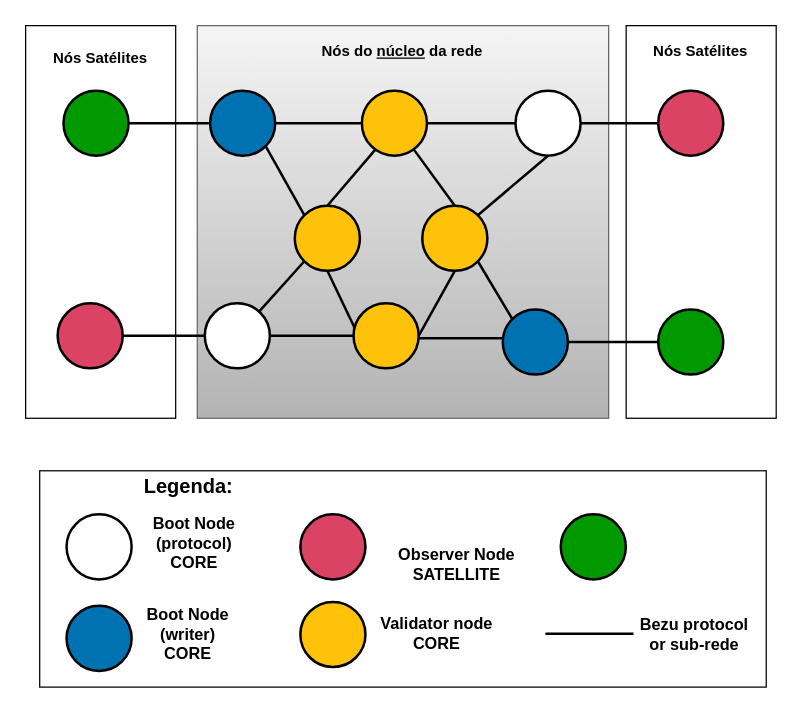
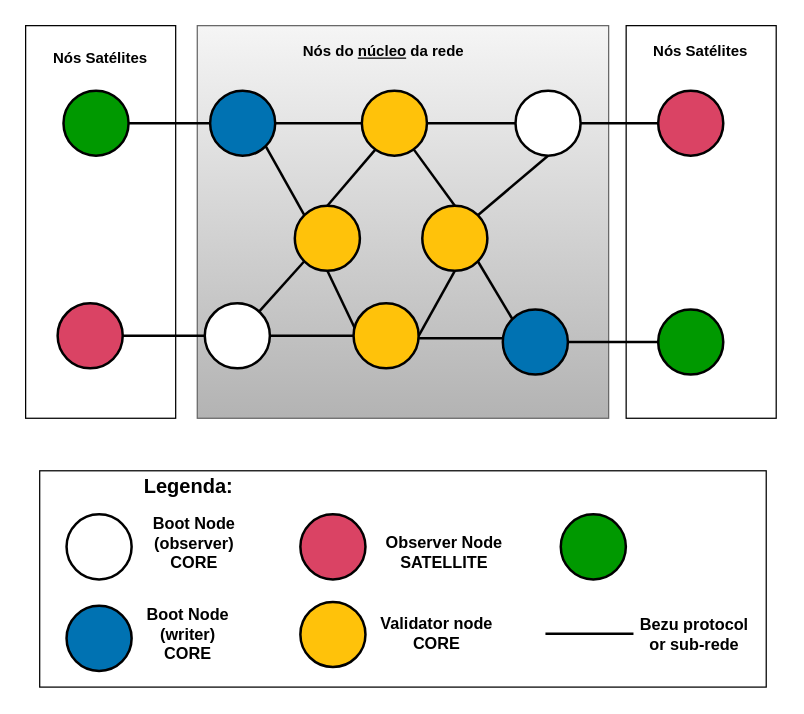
  <mxCell id="0" />
  <mxCell id="1" parent="0" />
  <mxCell id="2" value="" style="rounded=0;whiteSpace=wrap;html=1;" parent="1" vertex="1"><mxGeometry x="500.27" y="20" width="120" height="314" as="geometry" /></mxCell>
  <mxCell id="3" value="" style="rounded=0;whiteSpace=wrap;html=1;" parent="1" vertex="1"><mxGeometry x="20" y="20" width="120" height="314" as="geometry" /></mxCell>
  <mxCell id="4" value="" style="rounded=0;whiteSpace=wrap;html=1;fillColor=#f5f5f5;gradientColor=#b3b3b3;strokeColor=#666666;" parent="1" vertex="1"><mxGeometry x="157.27" y="20" width="329" height="314" as="geometry" /></mxCell>
  <mxCell id="5" value="" style="rounded=0;whiteSpace=wrap;html=1;strokeWidth=1;align=left;container=0;" parent="1" vertex="1"><mxGeometry x="31.25" y="376" width="581.04" height="173" as="geometry" /></mxCell>
  <mxCell id="6" value="" style="ellipse;whiteSpace=wrap;html=1;aspect=fixed;strokeWidth=2;fillColor=#009900;container=0;" parent="1" vertex="1"><mxGeometry x="447.97" y="410.82" width="52.05" height="52.05" as="geometry" /></mxCell>
  <mxCell id="7" value="" style="ellipse;whiteSpace=wrap;html=1;aspect=fixed;strokeWidth=2;fillColor=#FFFFFF;container=0;" parent="1" vertex="1"><mxGeometry x="52.72" y="410.82" width="52.05" height="52.05" as="geometry" /></mxCell>
  <mxCell id="8" value="" style="ellipse;whiteSpace=wrap;html=1;aspect=fixed;strokeWidth=2;fillColor=#FFC20A;container=0;" parent="1" vertex="1"><mxGeometry x="239.72" y="480.9" width="52.05" height="52.05" as="geometry" /></mxCell>
  <mxCell id="9" value="&lt;b style=&quot;font-size: 13px&quot;&gt;&lt;font style=&quot;font-size: 13px&quot;&gt;Validator node&lt;br&gt;CORE&lt;br style=&quot;font-size: 13px&quot;&gt;&lt;/font&gt;&lt;/b&gt;" style="text;html=1;strokeColor=none;fillColor=none;align=center;verticalAlign=middle;whiteSpace=wrap;rounded=0;container=0;fontSize=13;" parent="1" vertex="1"><mxGeometry x="291.74" y="497.942" width="114.4" height="17.059" as="geometry" /></mxCell>
- <mxCell id="10" value="&lt;font&gt;&lt;font style=&quot;font-weight: bold ; font-size: 13px&quot;&gt;Boot Node (protocol)&lt;br&gt;CORE&lt;br&gt;&lt;/font&gt;&lt;br&gt;&lt;/font&gt;" style="text;html=1;strokeColor=none;fillColor=none;align=center;verticalAlign=middle;whiteSpace=wrap;rounded=0;container=0;" parent="1" vertex="1"><mxGeometry x="97.64" y="432.626" width="114.4" height="17.059" as="geometry" /></mxCell>
- <mxCell id="11" value="&lt;b style=&quot;font-size: 13px&quot;&gt;&lt;font style=&quot;font-size: 13px&quot;&gt;Observer Node&lt;br&gt;SATELLITE&lt;br style=&quot;font-size: 13px&quot;&gt;&lt;/font&gt;&lt;/b&gt;" style="text;html=1;strokeColor=none;fillColor=none;align=center;verticalAlign=middle;whiteSpace=wrap;rounded=0;container=0;fontSize=13;" parent="1" vertex="1"><mxGeometry x="316.85" y="442.63" width="96" height="17.06" as="geometry" /></mxCell>
+ <mxCell id="10" value="&lt;font&gt;&lt;font style=&quot;font-weight: bold ; font-size: 13px&quot;&gt;Boot Node (observer)&lt;br&gt;CORE&lt;br&gt;&lt;/font&gt;&lt;br&gt;&lt;/font&gt;" style="text;html=1;strokeColor=none;fillColor=none;align=center;verticalAlign=middle;whiteSpace=wrap;rounded=0;container=0;" parent="1" vertex="1"><mxGeometry x="97.64" y="432.626" width="114.4" height="17.059" as="geometry" /></mxCell>
+ <mxCell id="11" value="&lt;b style=&quot;font-size: 13px&quot;&gt;&lt;font style=&quot;font-size: 13px&quot;&gt;Observer Node&lt;br&gt;SATELLITE&lt;br style=&quot;font-size: 13px&quot;&gt;&lt;/font&gt;&lt;/b&gt;" style="text;html=1;strokeColor=none;fillColor=none;align=center;verticalAlign=middle;whiteSpace=wrap;rounded=0;container=0;fontSize=13;" parent="1" vertex="1"><mxGeometry x="306.85" y="432.63" width="96" height="17.06" as="geometry" /></mxCell>
  <mxCell id="12" value="" style="endArrow=none;html=1;jumpSize=6;strokeWidth=2;rounded=0;endFill=0;" parent="1" edge="1"><mxGeometry x="-3001.48" y="-18091.3" width="50" height="50" as="geometry"><mxPoint x="435.72" y="506.429" as="sourcePoint" /><mxPoint x="506.12" y="506.429" as="targetPoint" /></mxGeometry></mxCell>
  <mxCell id="13" value="&lt;b style=&quot;&quot;&gt;&lt;font style=&quot;font-size: 16px;&quot;&gt;Legenda:&amp;nbsp;&amp;nbsp;&lt;/font&gt;&lt;/b&gt;" style="text;html=1;strokeColor=none;fillColor=none;align=center;verticalAlign=middle;whiteSpace=wrap;rounded=0;container=0;fontSize=11;" parent="1" vertex="1"><mxGeometry x="101.29" y="380" width="107.89" height="15.18" as="geometry" /></mxCell>
  <mxCell id="14" value="&lt;b style=&quot;font-size: 13px;&quot;&gt;&lt;font style=&quot;font-size: 13px;&quot;&gt;Bezu protocol or sub-rede&lt;br style=&quot;font-size: 13px;&quot;&gt;&lt;/font&gt;&lt;/b&gt;" style="text;html=1;strokeColor=none;fillColor=none;align=center;verticalAlign=middle;whiteSpace=wrap;rounded=0;container=0;fontSize=13;" parent="1" vertex="1"><mxGeometry x="508.65" y="498.4" width="92.14" height="17.06" as="geometry" /></mxCell>
  <mxCell id="15" value="" style="ellipse;whiteSpace=wrap;html=1;aspect=fixed;strokeWidth=2;fillColor=#DA4364;container=0;" parent="1" vertex="1"><mxGeometry x="239.72" y="410.82" width="52.05" height="52.05" as="geometry" /></mxCell>
  <mxCell id="16" value="" style="ellipse;whiteSpace=wrap;html=1;aspect=fixed;strokeWidth=2;fillColor=#0072B2;container=0;" parent="1" vertex="1"><mxGeometry x="52.72" y="484" width="52.05" height="52.05" as="geometry" /></mxCell>
  <mxCell id="17" value="&lt;span style=&quot;font-size: 13px&quot;&gt;&lt;b style=&quot;font-size: 13px&quot;&gt;Boot Node (writer)&lt;br&gt;CORE&lt;br style=&quot;font-size: 13px&quot;&gt;&lt;/b&gt;&lt;/span&gt;" style="text;html=1;strokeColor=none;fillColor=none;align=center;verticalAlign=middle;whiteSpace=wrap;rounded=0;container=0;fontSize=13;" parent="1" vertex="1"><mxGeometry x="101.04" y="497.99" width="98.45" height="17.06" as="geometry" /></mxCell>
  <mxCell id="18" style="rounded=0;orthogonalLoop=1;jettySize=auto;html=1;entryX=0.5;entryY=0;entryDx=0;entryDy=0;endArrow=none;endFill=0;strokeWidth=2;" parent="1" source="19" target="21" edge="1"><mxGeometry relative="1" as="geometry" /></mxCell>
  <mxCell id="19" value="" style="ellipse;whiteSpace=wrap;html=1;aspect=fixed;strokeWidth=2;fillColor=#FFC20A;container=0;" parent="1" vertex="1"><mxGeometry x="288.9" y="72" width="52.05" height="52.05" as="geometry" /></mxCell>
  <mxCell id="20" value="" style="ellipse;whiteSpace=wrap;html=1;aspect=fixed;strokeWidth=2;fillColor=#FFC20A;container=0;" parent="1" vertex="1"><mxGeometry x="235.27" y="164" width="52.05" height="52.05" as="geometry" /></mxCell>
  <mxCell id="21" value="" style="ellipse;whiteSpace=wrap;html=1;aspect=fixed;strokeWidth=2;fillColor=#FFC20A;container=0;" parent="1" vertex="1"><mxGeometry x="337.22" y="164" width="52.05" height="52.05" as="geometry" /></mxCell>
  <mxCell id="22" value="" style="ellipse;whiteSpace=wrap;html=1;aspect=fixed;strokeWidth=2;fillColor=#FFC20A;container=0;" parent="1" vertex="1"><mxGeometry x="282.27" y="242" width="52.05" height="52.05" as="geometry" /></mxCell>
  <mxCell id="23" style="rounded=0;orthogonalLoop=1;jettySize=auto;html=1;entryX=1;entryY=0.5;entryDx=0;entryDy=0;endArrow=none;endFill=0;strokeWidth=2;exitX=0.5;exitY=1;exitDx=0;exitDy=0;" parent="1" source="21" target="22" edge="1"><mxGeometry relative="1" as="geometry"><mxPoint x="376.63" y="236" as="sourcePoint" /><mxPoint x="401.63" y="273" as="targetPoint" /></mxGeometry></mxCell>
  <mxCell id="24" style="rounded=0;orthogonalLoop=1;jettySize=auto;html=1;entryX=0.019;entryY=0.384;entryDx=0;entryDy=0;endArrow=none;endFill=0;strokeWidth=2;exitX=0.5;exitY=1;exitDx=0;exitDy=0;entryPerimeter=0;" parent="1" source="20" target="22" edge="1"><mxGeometry relative="1" as="geometry"><mxPoint x="259.27" y="241.03" as="sourcePoint" /><mxPoint x="230.27" y="291.03" as="targetPoint" /></mxGeometry></mxCell>
  <mxCell id="25" style="rounded=0;orthogonalLoop=1;jettySize=auto;html=1;endArrow=none;endFill=0;strokeWidth=2;exitX=0.21;exitY=0.903;exitDx=0;exitDy=0;exitPerimeter=0;entryX=0.5;entryY=0;entryDx=0;entryDy=0;" parent="1" source="19" target="20" edge="1"><mxGeometry relative="1" as="geometry"><mxPoint x="243.27" y="114" as="sourcePoint" /><mxPoint x="298.27" y="162" as="targetPoint" /></mxGeometry></mxCell>
  <mxCell id="26" value="" style="ellipse;whiteSpace=wrap;html=1;aspect=fixed;strokeWidth=2;fillColor=#0072B2;container=0;" parent="1" vertex="1"><mxGeometry x="167.54" y="72" width="52.05" height="52.05" as="geometry" /></mxCell>
  <mxCell id="27" style="rounded=0;orthogonalLoop=1;jettySize=auto;html=1;entryX=0;entryY=0.5;entryDx=0;entryDy=0;endArrow=none;endFill=0;strokeWidth=2;exitX=1;exitY=0.5;exitDx=0;exitDy=0;" parent="1" source="26" target="19" edge="1"><mxGeometry relative="1" as="geometry"><mxPoint x="382.87" y="114" as="sourcePoint" /><mxPoint x="414.87" y="150" as="targetPoint" /></mxGeometry></mxCell>
  <mxCell id="28" style="edgeStyle=orthogonalEdgeStyle;rounded=0;orthogonalLoop=1;jettySize=auto;html=1;startArrow=none;startFill=0;strokeWidth=2;endArrow=none;endFill=0;" parent="1" source="29" target="26" edge="1"><mxGeometry relative="1" as="geometry" /></mxCell>
  <mxCell id="29" value="" style="ellipse;whiteSpace=wrap;html=1;aspect=fixed;strokeWidth=2;fillColor=#009900;container=0;" parent="1" vertex="1"><mxGeometry x="50.27" y="72" width="52.05" height="52.05" as="geometry" /></mxCell>
  <mxCell id="30" style="rounded=0;orthogonalLoop=1;jettySize=auto;html=1;entryX=0;entryY=1;entryDx=0;entryDy=0;endArrow=none;endFill=0;strokeWidth=2;" parent="1" source="31" target="20" edge="1"><mxGeometry relative="1" as="geometry" /></mxCell>
  <mxCell id="31" value="" style="ellipse;whiteSpace=wrap;html=1;aspect=fixed;strokeWidth=2;fillColor=#FFFFFF;container=0;" parent="1" vertex="1"><mxGeometry x="163.27" y="242" width="52.05" height="52.05" as="geometry" /></mxCell>
  <mxCell id="32" style="edgeStyle=orthogonalEdgeStyle;rounded=0;orthogonalLoop=1;jettySize=auto;html=1;entryX=0;entryY=0.5;entryDx=0;entryDy=0;endArrow=none;endFill=0;strokeWidth=2;" parent="1" source="33" target="31" edge="1"><mxGeometry relative="1" as="geometry" /></mxCell>
  <mxCell id="33" value="" style="ellipse;whiteSpace=wrap;html=1;aspect=fixed;strokeWidth=2;fillColor=#DA4364;container=0;" parent="1" vertex="1"><mxGeometry x="45.59" y="242" width="52.05" height="52.05" as="geometry" /></mxCell>
  <mxCell id="34" style="rounded=0;orthogonalLoop=1;jettySize=auto;html=1;entryX=0;entryY=0;entryDx=0;entryDy=0;endArrow=none;endFill=0;strokeWidth=2;exitX=1;exitY=1;exitDx=0;exitDy=0;" parent="1" source="26" target="20" edge="1"><mxGeometry relative="1" as="geometry"><mxPoint x="193.15" y="102" as="sourcePoint" /><mxPoint x="265.15" y="132" as="targetPoint" /></mxGeometry></mxCell>
  <mxCell id="35" style="rounded=0;orthogonalLoop=1;jettySize=auto;html=1;endArrow=none;endFill=0;strokeWidth=2;entryX=0;entryY=0.5;entryDx=0;entryDy=0;" parent="1" source="31" target="22" edge="1"><mxGeometry relative="1" as="geometry"><mxPoint x="225.27" y="323" as="sourcePoint" /><mxPoint x="262.27" y="282" as="targetPoint" /></mxGeometry></mxCell>
  <mxCell id="36" value="" style="ellipse;whiteSpace=wrap;html=1;aspect=fixed;strokeWidth=2;fillColor=#0072B2;container=0;" parent="1" vertex="1"><mxGeometry x="401.63" y="247" width="52.05" height="52.05" as="geometry" /></mxCell>
  <mxCell id="37" style="edgeStyle=orthogonalEdgeStyle;rounded=0;orthogonalLoop=1;jettySize=auto;html=1;startArrow=none;startFill=0;strokeWidth=2;endArrow=none;endFill=0;" parent="1" source="38" target="36" edge="1"><mxGeometry relative="1" as="geometry" /></mxCell>
  <mxCell id="38" value="" style="ellipse;whiteSpace=wrap;html=1;aspect=fixed;strokeWidth=2;fillColor=#009900;container=0;" parent="1" vertex="1"><mxGeometry x="525.89" y="247" width="52.05" height="52.05" as="geometry" /></mxCell>
  <mxCell id="39" style="rounded=0;orthogonalLoop=1;jettySize=auto;html=1;endArrow=none;endFill=0;strokeWidth=2;entryX=0;entryY=0.5;entryDx=0;entryDy=0;" parent="1" edge="1"><mxGeometry relative="1" as="geometry"><mxPoint x="334.63" y="270" as="sourcePoint" /><mxPoint x="401.63" y="270" as="targetPoint" /></mxGeometry></mxCell>
  <mxCell id="40" style="rounded=0;orthogonalLoop=1;jettySize=auto;html=1;endArrow=none;endFill=0;strokeWidth=2;entryX=0;entryY=0;entryDx=0;entryDy=0;exitX=1;exitY=1;exitDx=0;exitDy=0;" parent="1" source="21" target="36" edge="1"><mxGeometry relative="1" as="geometry"><mxPoint x="438.15" y="216.05" as="sourcePoint" /><mxPoint x="505.15" y="216.05" as="targetPoint" /></mxGeometry></mxCell>
  <mxCell id="41" value="" style="ellipse;whiteSpace=wrap;html=1;aspect=fixed;strokeWidth=2;fillColor=#FFFFFF;container=0;" parent="1" vertex="1"><mxGeometry x="411.79" y="72" width="52.05" height="52.05" as="geometry" /></mxCell>
  <mxCell id="42" style="edgeStyle=orthogonalEdgeStyle;rounded=0;orthogonalLoop=1;jettySize=auto;html=1;endArrow=none;endFill=0;strokeWidth=2;" parent="1" source="43" target="41" edge="1"><mxGeometry relative="1" as="geometry" /></mxCell>
  <mxCell id="43" value="" style="ellipse;whiteSpace=wrap;html=1;aspect=fixed;strokeWidth=2;fillColor=#DA4364;container=0;" parent="1" vertex="1"><mxGeometry x="525.89" y="72" width="52.05" height="52.05" as="geometry" /></mxCell>
  <mxCell id="44" style="rounded=0;orthogonalLoop=1;jettySize=auto;html=1;entryX=0;entryY=0.5;entryDx=0;entryDy=0;endArrow=none;endFill=0;strokeWidth=2;exitX=1;exitY=0.5;exitDx=0;exitDy=0;" parent="1" source="19" target="41" edge="1"><mxGeometry relative="1" as="geometry"><mxPoint x="356.27" y="90" as="sourcePoint" /><mxPoint x="389.27" y="135" as="targetPoint" /></mxGeometry></mxCell>
  <mxCell id="45" style="rounded=0;orthogonalLoop=1;jettySize=auto;html=1;endArrow=none;endFill=0;strokeWidth=2;entryX=1;entryY=0;entryDx=0;entryDy=0;exitX=0.5;exitY=1;exitDx=0;exitDy=0;" parent="1" source="41" target="21" edge="1"><mxGeometry relative="1" as="geometry"><mxPoint x="421.27" y="144" as="sourcePoint" /><mxPoint x="449.27" y="191" as="targetPoint" /></mxGeometry></mxCell>
- <mxCell id="46" value="&lt;b&gt;Nós do &lt;u&gt;núcleo&lt;/u&gt; da rede&lt;br&gt;&lt;/b&gt;" style="text;html=1;strokeColor=none;fillColor=none;align=center;verticalAlign=middle;whiteSpace=wrap;rounded=0;strokeWidth=3;" parent="1" vertex="1"><mxGeometry x="195.16" y="26" width="253.22" height="30" as="geometry" /></mxCell>
+ <mxCell id="46" value="&lt;b&gt;Nós do &lt;u&gt;núcleo&lt;/u&gt; da rede&lt;br&gt;&lt;/b&gt;" style="text;html=1;strokeColor=none;fillColor=none;align=center;verticalAlign=middle;whiteSpace=wrap;rounded=0;strokeWidth=3;" parent="1" vertex="1"><mxGeometry x="180.16" y="26" width="253.22" height="30" as="geometry" /></mxCell>
  <mxCell id="47" value="&lt;b&gt;Nós Satélites&lt;br&gt;&lt;/b&gt;" style="text;html=1;strokeColor=none;fillColor=none;align=center;verticalAlign=middle;whiteSpace=wrap;rounded=0;strokeWidth=3;" parent="1" vertex="1"><mxGeometry x="27" y="31" width="106" height="30" as="geometry" /></mxCell>
  <mxCell id="48" value="&lt;b&gt;Nós Satélites&lt;br&gt;&lt;/b&gt;" style="text;html=1;strokeColor=none;fillColor=none;align=center;verticalAlign=middle;whiteSpace=wrap;rounded=0;strokeWidth=3;" parent="1" vertex="1"><mxGeometry x="507.27" y="26" width="106" height="30" as="geometry" /></mxCell>
